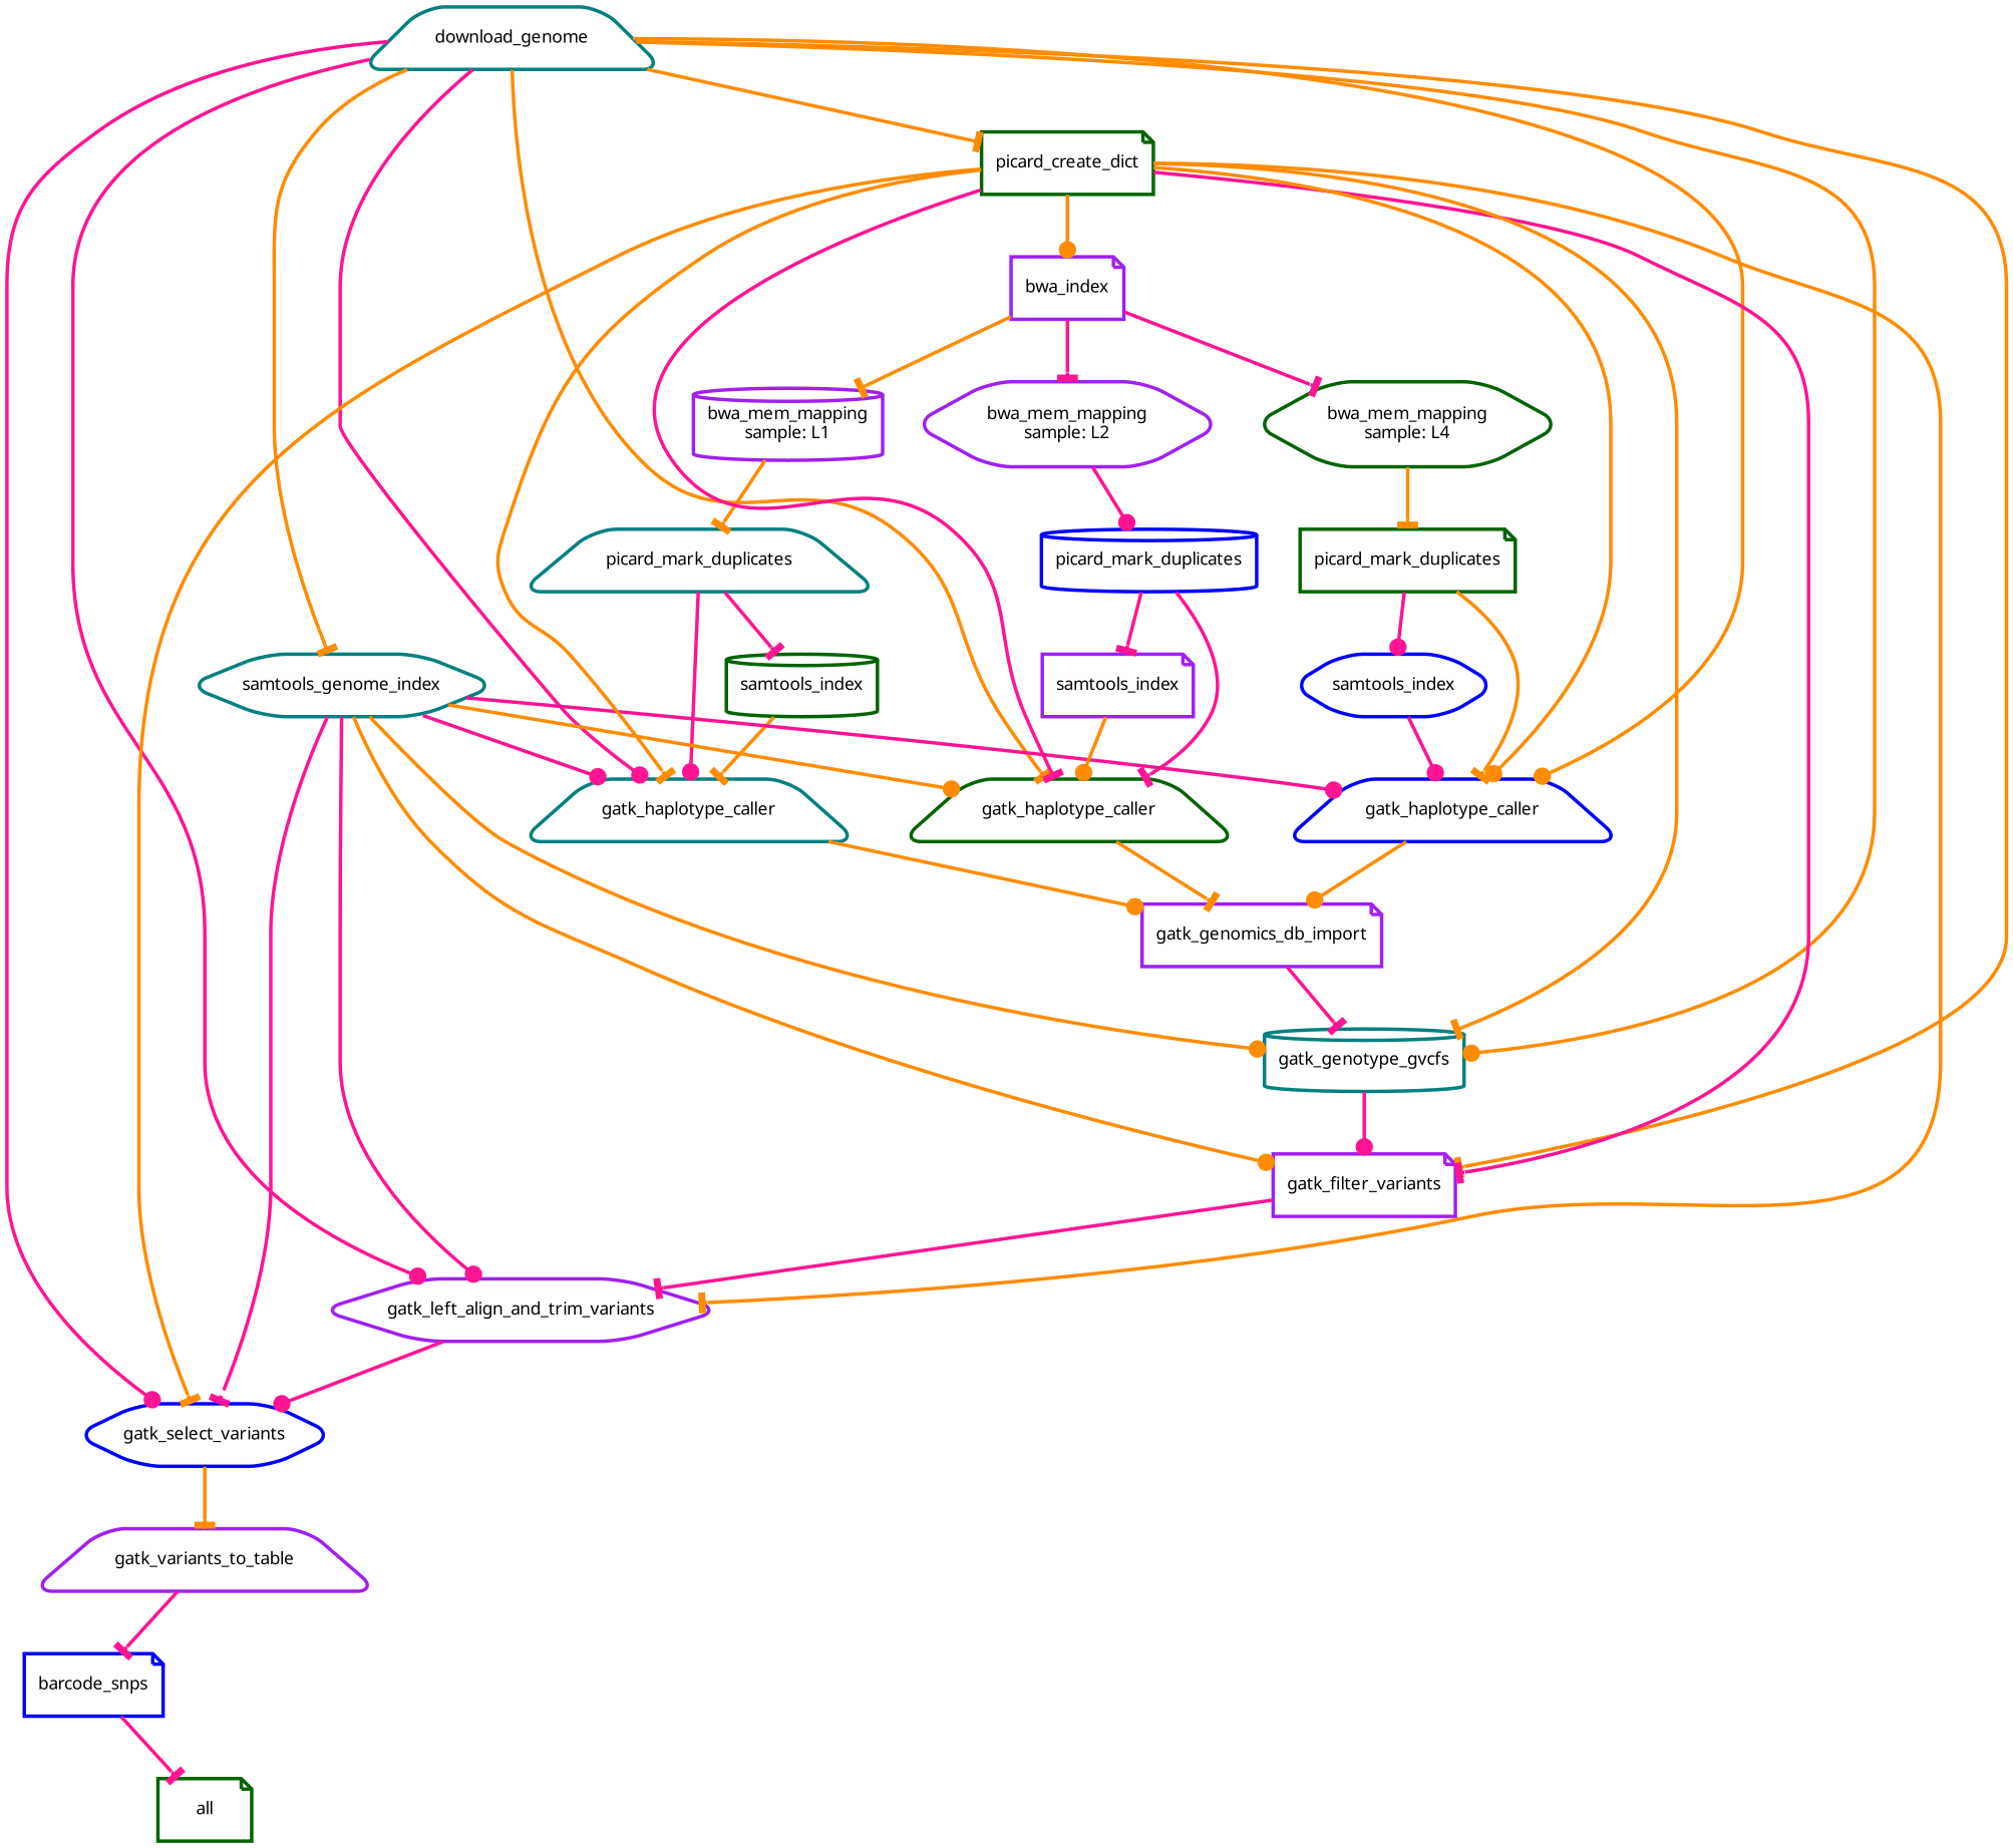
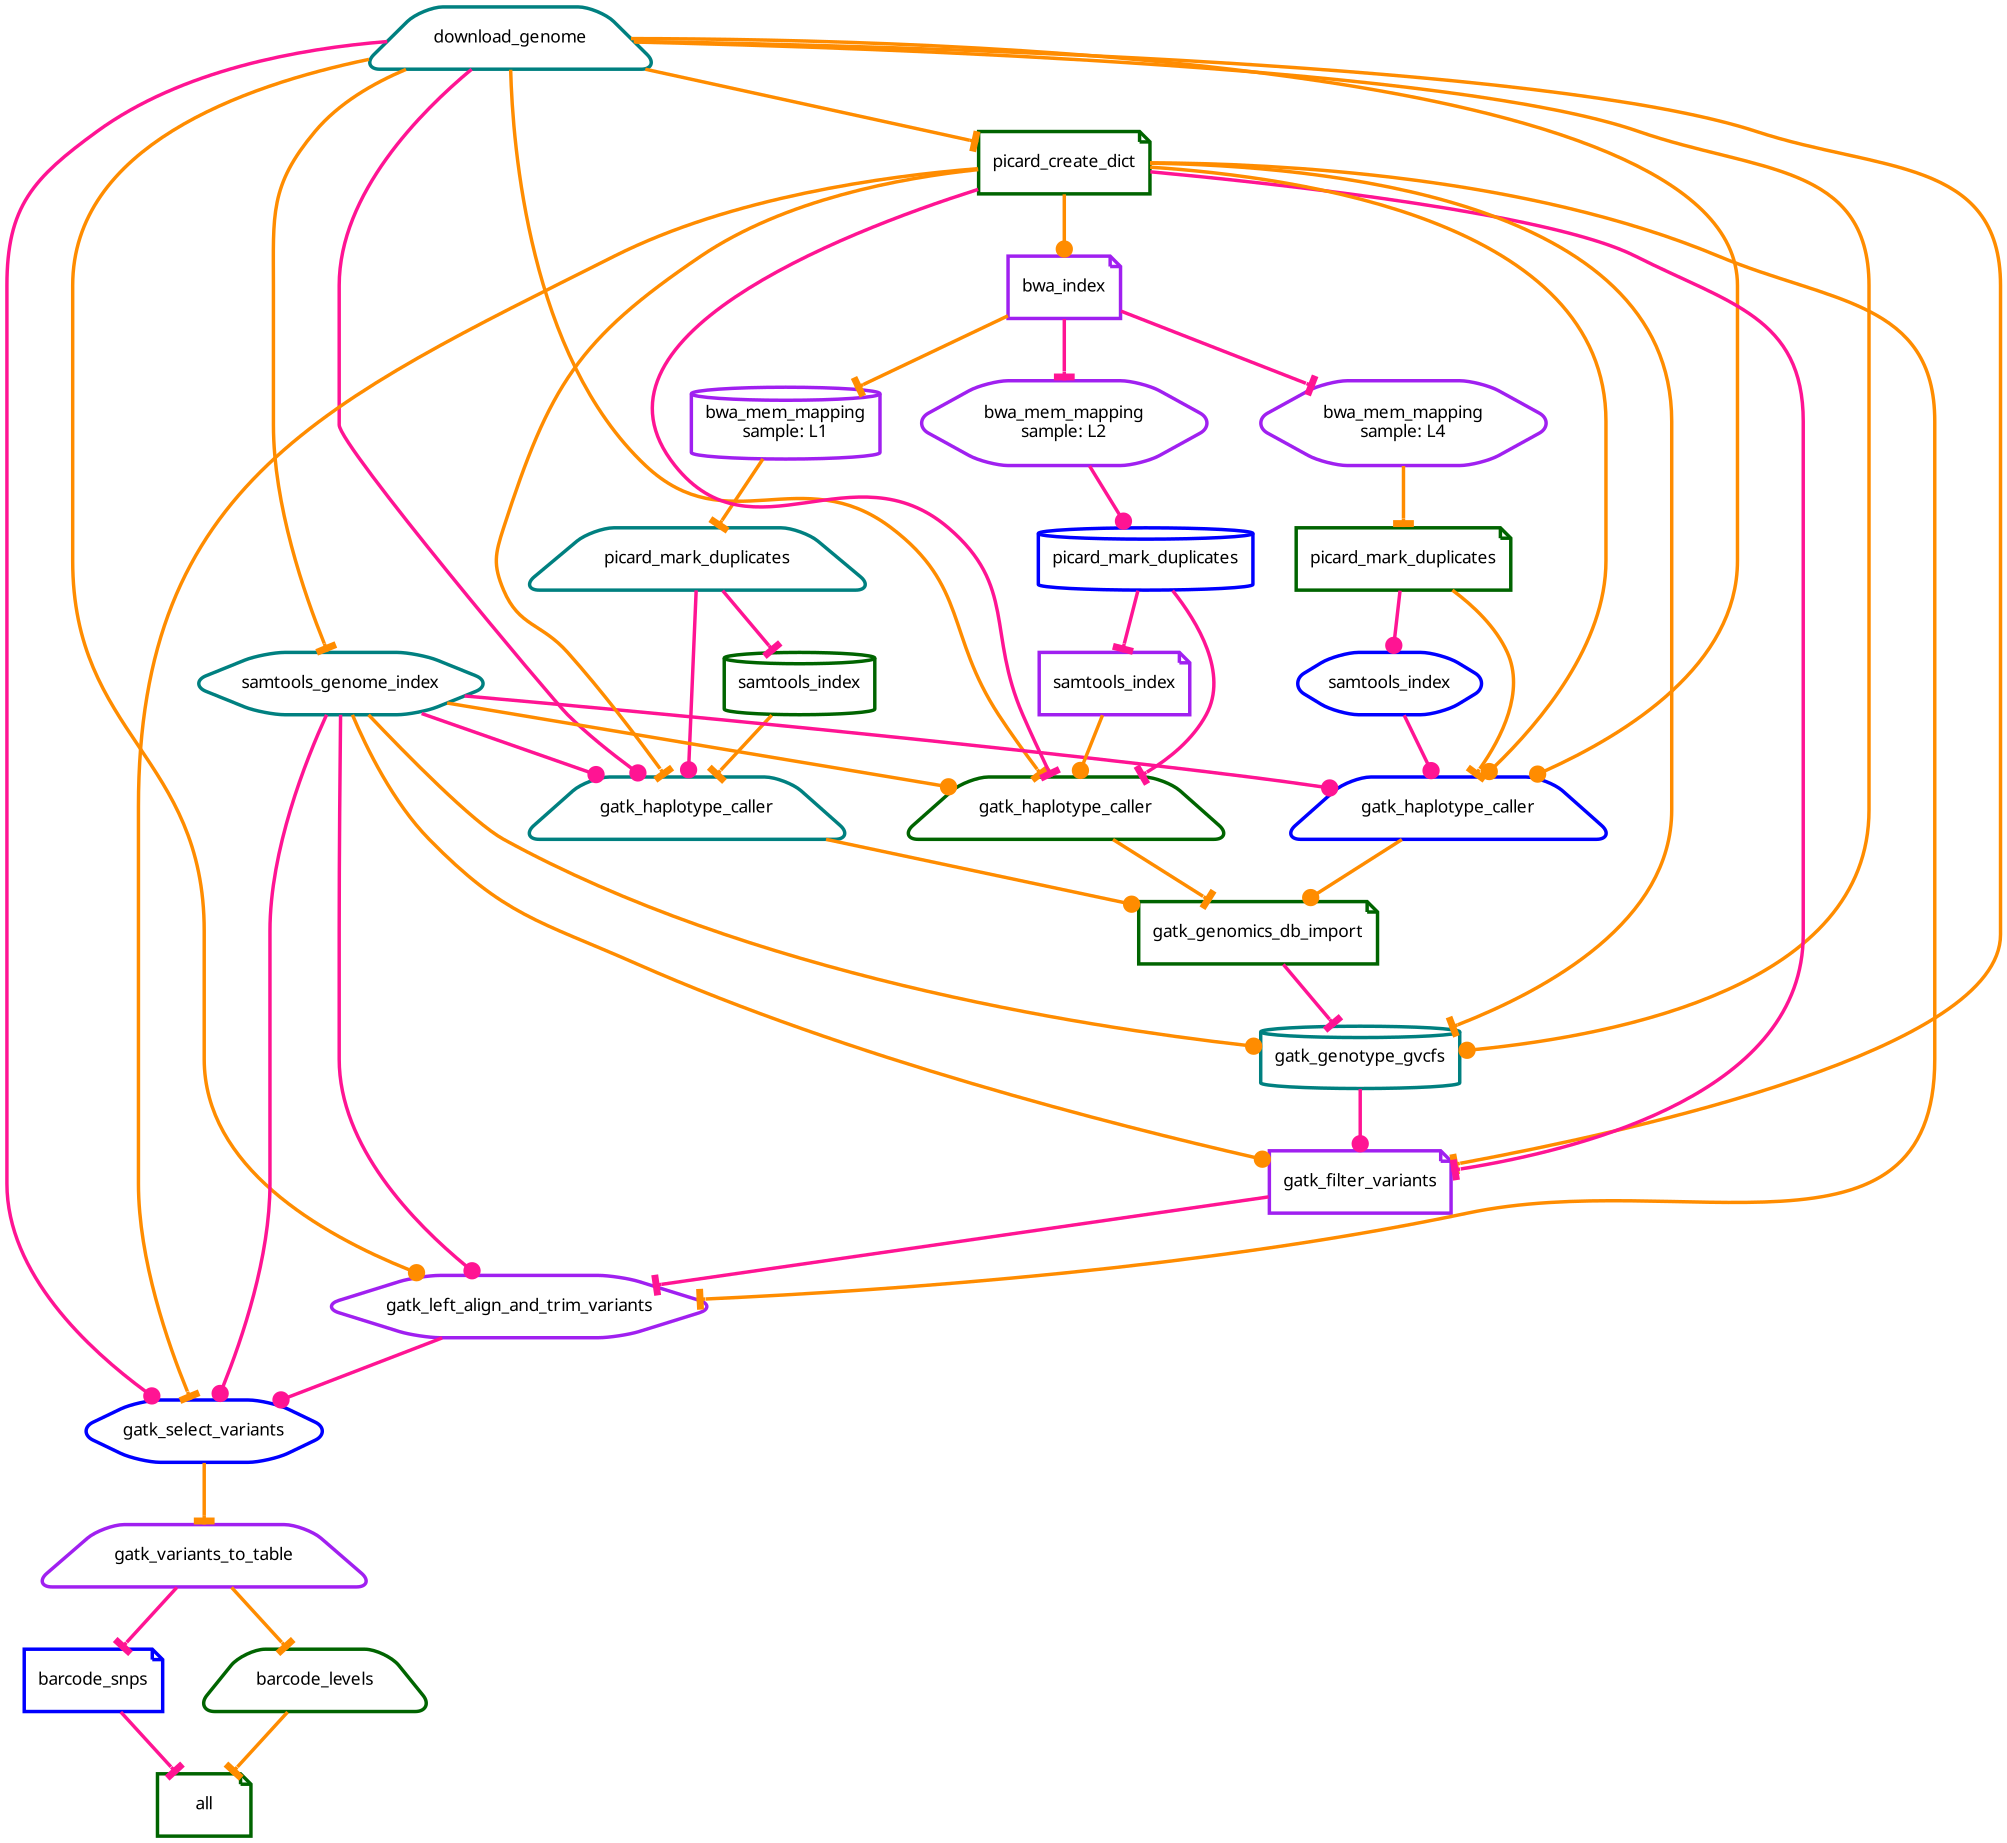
  digraph {
    bgcolor=white
    node [color=purple fontname=sans fontsize=10 penwidth=2 shape=note style=rounded]
    edge [arrowhead=tee color=darkorange penwidth=2]
    n1 [color=darkgreen label=all]
    n2 [color=blue label=barcode_snps]
    n3 [label=gatk_variants_to_table shape=trapezium]
+   n4 [color=darkgreen label=barcode_levels shape=trapezium]
    n5 [color=blue label=gatk_select_variants shape=hexagon]
    n6 [label=gatk_left_align_and_trim_variants shape=hexagon]
    n7 [label=gatk_filter_variants]
    n8 [color=teal label=gatk_genotype_gvcfs shape=cylinder]
-   n9 [label=gatk_genomics_db_import]
+   n9 [color=darkgreen label=gatk_genomics_db_import]
    n10 [color=teal label=gatk_haplotype_caller shape=trapezium]
    n11 [color=teal label=picard_mark_duplicates shape=trapezium]
    n12 [color=darkgreen label=samtools_index shape=cylinder]
    n13 [label="bwa_mem_mapping\nsample: L1" shape=cylinder]
    n14 [label=bwa_index]
    n15 [label="bwa_mem_mapping\nsample: L2" shape=hexagon]
-   n16 [color=darkgreen label="bwa_mem_mapping\nsample: L4" shape=hexagon]
+   n16 [label="bwa_mem_mapping\nsample: L4" shape=hexagon]
    n17 [color=blue label=picard_mark_duplicates shape=cylinder]
    n18 [color=darkgreen label=picard_mark_duplicates]
    n19 [color=teal label=download_genome shape=trapezium]
    n20 [color=teal label=samtools_genome_index shape=hexagon]
    n21 [color=darkgreen label=picard_create_dict]
    n22 [color=darkgreen label=gatk_haplotype_caller shape=trapezium]
    n23 [color=blue label=gatk_haplotype_caller shape=trapezium]
    n24 [label=samtools_index]
    n25 [color=blue label=samtools_index shape=hexagon]
    n2 -> n1 [color=deeppink]
    n3 -> n2 [color=deeppink]
+   n3 -> n4
+   n4 -> n1
    n5 -> n3
    n6 -> n5 [arrowhead=dot color=deeppink]
    n7 -> n6 [color=deeppink]
    n8 -> n7 [arrowhead=dot color=deeppink]
    n9 -> n8 [color=deeppink]
    n10 -> n9 [arrowhead=dot]
    n11 -> n10 [arrowhead=dot color=deeppink]
    n11 -> n12 [color=deeppink]
    n12 -> n10
    n13 -> n11
    n14 -> n13
    n14 -> n15 [color=deeppink]
    n14 -> n16 [color=deeppink]
    n15 -> n17 [arrowhead=dot color=deeppink]
    n16 -> n18
    n17 -> n22 [color=deeppink]
    n17 -> n24 [color=deeppink]
    n18 -> n23
    n18 -> n25 [arrowhead=dot color=deeppink]
    n19 -> n5 [arrowhead=dot color=deeppink]
-   n19 -> n6 [arrowhead=dot color=deeppink]
+   n19 -> n6 [arrowhead=dot]
    n19 -> n7
    n19 -> n8 [arrowhead=dot]
    n19 -> n10 [arrowhead=dot color=deeppink]
    n19 -> n20
    n19 -> n21
    n19 -> n22
    n19 -> n23 [arrowhead=dot]
-   n20 -> n5 [color=deeppink]
+   n20 -> n5 [arrowhead=dot color=deeppink]
    n20 -> n6 [arrowhead=dot color=deeppink]
    n20 -> n7 [arrowhead=dot]
    n20 -> n8 [arrowhead=dot]
    n20 -> n10 [arrowhead=dot color=deeppink]
    n20 -> n22 [arrowhead=dot]
    n20 -> n23 [arrowhead=dot color=deeppink]
    n21 -> n5
    n21 -> n6
    n21 -> n7 [color=deeppink]
    n21 -> n8
    n21 -> n10
    n21 -> n14 [arrowhead=dot]
    n21 -> n22 [color=deeppink]
    n21 -> n23 [arrowhead=dot]
    n22 -> n9
    n23 -> n9 [arrowhead=dot]
    n24 -> n22 [arrowhead=dot]
    n25 -> n23 [arrowhead=dot color=deeppink]
  }
